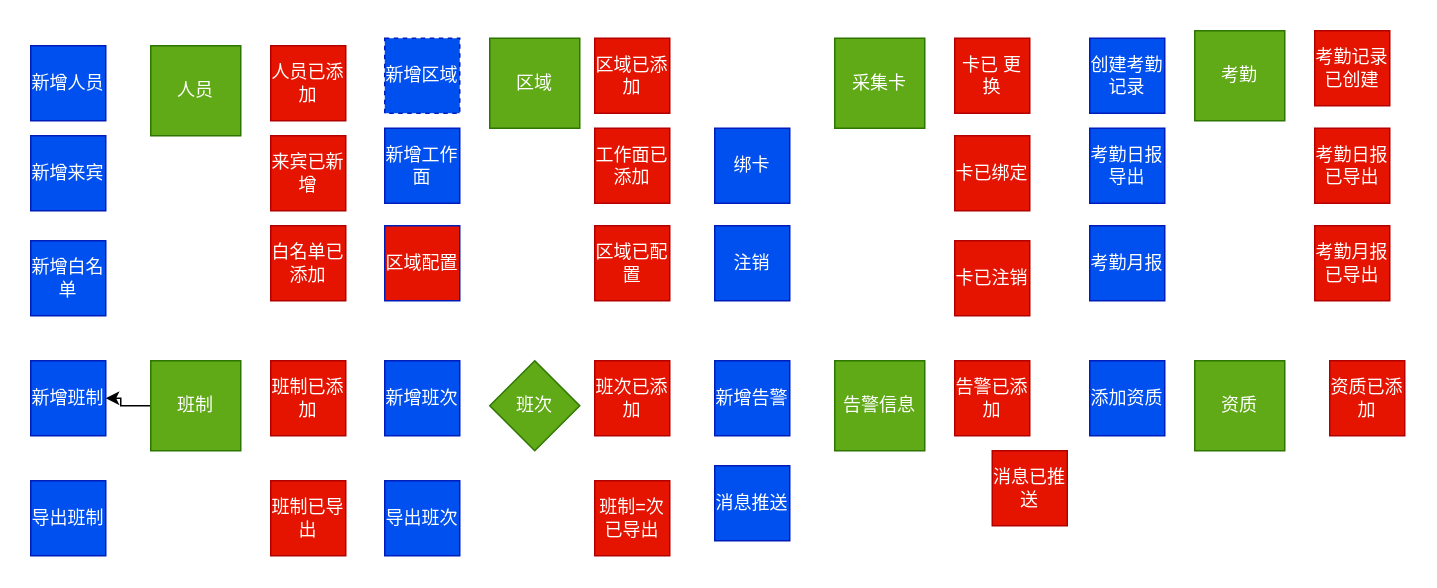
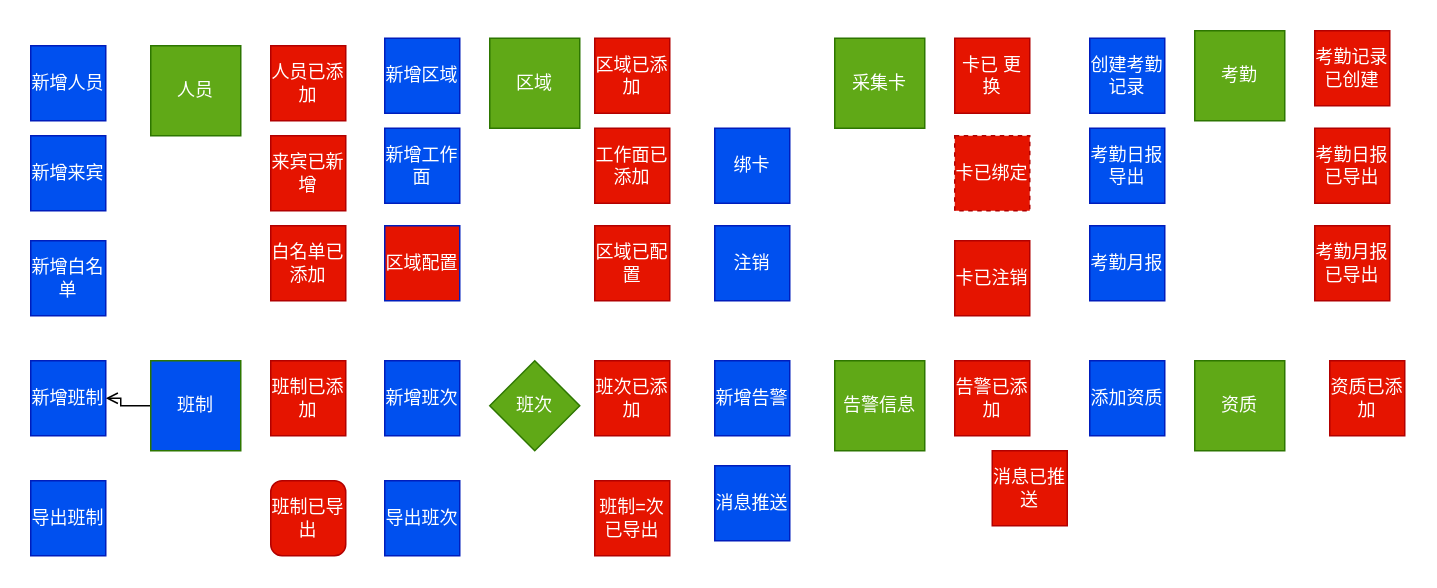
  <mxCell id="0" />
  <mxCell id="1" parent="0" />
  <mxCell id="2" value="人员" style="whiteSpace=wrap;html=1;aspect=fixed;fillColor=#60a917;fontColor=#ffffff;strokeColor=#2D7600;" parent="1" vertex="1"><mxGeometry x="100" y="30" width="60" height="60" as="geometry" /></mxCell>
  <mxCell id="3" value="班次" style="rhombus;whiteSpace=wrap;html=1;aspect=fixed;fillColor=#60a917;fontColor=#ffffff;strokeColor=#2D7600;" parent="1" vertex="1"><mxGeometry x="326" y="240" width="60" height="60" as="geometry" /></mxCell>
  <mxCell id="4" value="区域" style="whiteSpace=wrap;html=1;aspect=fixed;fillColor=#60a917;fontColor=#ffffff;strokeColor=#2D7600;" parent="1" vertex="1"><mxGeometry x="326" y="25" width="60" height="60" as="geometry" /></mxCell>
  <mxCell id="5" value="告警信息" style="whiteSpace=wrap;html=1;aspect=fixed;fillColor=#60a917;fontColor=#ffffff;strokeColor=#2D7600;" parent="1" vertex="1"><mxGeometry x="556" y="240" width="60" height="60" as="geometry" /></mxCell>
  <mxCell id="6" value="采集卡" style="whiteSpace=wrap;html=1;aspect=fixed;fillColor=#60a917;fontColor=#ffffff;strokeColor=#2D7600;" parent="1" vertex="1"><mxGeometry x="556" y="25" width="60" height="60" as="geometry" /></mxCell>
- <mxCell id="7" value="" style="edgeStyle=orthogonalEdgeStyle;rounded=0;orthogonalLoop=1;jettySize=auto;html=1;" parent="1" source="8" target="34" edge="1"><mxGeometry relative="1" as="geometry" /></mxCell>
- <mxCell id="8" value="班制" style="whiteSpace=wrap;html=1;aspect=fixed;fillColor=#60a917;fontColor=#ffffff;strokeColor=#2D7600;" parent="1" vertex="1"><mxGeometry x="100" y="240" width="60" height="60" as="geometry" /></mxCell>
+ <mxCell id="7" value="" style="edgeStyle=orthogonalEdgeStyle;rounded=0;orthogonalLoop=1;jettySize=auto;html=1;endArrow=open;" parent="1" source="8" target="34" edge="1"><mxGeometry relative="1" as="geometry" /></mxCell>
+ <mxCell id="8" value="班制" style="whiteSpace=wrap;html=1;aspect=fixed;fillColor=#0050ef;fontColor=#ffffff;strokeColor=#2D7600;" parent="1" vertex="1"><mxGeometry x="100" y="240" width="60" height="60" as="geometry" /></mxCell>
  <mxCell id="9" value="考勤" style="whiteSpace=wrap;html=1;aspect=fixed;fillColor=#60a917;fontColor=#ffffff;strokeColor=#2D7600;" parent="1" vertex="1"><mxGeometry x="796" y="20" width="60" height="60" as="geometry" /></mxCell>
  <mxCell id="10" value="资质" style="whiteSpace=wrap;html=1;aspect=fixed;fillColor=#60a917;fontColor=#ffffff;strokeColor=#2D7600;" parent="1" vertex="1"><mxGeometry x="796" y="240" width="60" height="60" as="geometry" /></mxCell>
  <mxCell id="11" value="绑卡" style="whiteSpace=wrap;html=1;aspect=fixed;fillColor=#0050ef;fontColor=#ffffff;strokeColor=#001DBC;" parent="1" vertex="1"><mxGeometry x="476" y="85" width="50" height="50" as="geometry" /></mxCell>
  <mxCell id="12" value="注销" style="whiteSpace=wrap;html=1;aspect=fixed;fillColor=#0050ef;fontColor=#ffffff;strokeColor=#001DBC;" parent="1" vertex="1"><mxGeometry x="476" y="150" width="50" height="50" as="geometry" /></mxCell>
  <mxCell id="13" value="卡已 更换" style="whiteSpace=wrap;html=1;aspect=fixed;fillColor=#e51400;fontColor=#ffffff;strokeColor=#B20000;" parent="1" vertex="1"><mxGeometry x="636" y="25" width="50" height="50" as="geometry" /></mxCell>
- <mxCell id="14" value="卡已绑定" style="whiteSpace=wrap;html=1;aspect=fixed;fillColor=#e51400;fontColor=#ffffff;strokeColor=#B20000;" parent="1" vertex="1"><mxGeometry x="636" y="90" width="50" height="50" as="geometry" /></mxCell>
+ <mxCell id="14" value="卡已绑定" style="whiteSpace=wrap;html=1;aspect=fixed;fillColor=#e51400;fontColor=#ffffff;strokeColor=#B20000;dashed=1;" parent="1" vertex="1"><mxGeometry x="636" y="90" width="50" height="50" as="geometry" /></mxCell>
  <mxCell id="15" value="卡已注销" style="whiteSpace=wrap;html=1;aspect=fixed;fillColor=#e51400;fontColor=#ffffff;strokeColor=#B20000;" parent="1" vertex="1"><mxGeometry x="636" y="160" width="50" height="50" as="geometry" /></mxCell>
  <mxCell id="16" value="新增人员" style="whiteSpace=wrap;html=1;aspect=fixed;fillColor=#0050ef;fontColor=#ffffff;strokeColor=#001DBC;" parent="1" vertex="1"><mxGeometry x="20" y="30" width="50" height="50" as="geometry" /></mxCell>
  <mxCell id="17" value="新增来宾" style="whiteSpace=wrap;html=1;aspect=fixed;fillColor=#0050ef;fontColor=#ffffff;strokeColor=#001DBC;" parent="1" vertex="1"><mxGeometry x="20" y="90" width="50" height="50" as="geometry" /></mxCell>
  <mxCell id="18" value="添加资质" style="whiteSpace=wrap;html=1;aspect=fixed;fillColor=#0050ef;fontColor=#ffffff;strokeColor=#001DBC;" parent="1" vertex="1"><mxGeometry x="726" y="240" width="50" height="50" as="geometry" /></mxCell>
  <mxCell id="19" value="人员已添加" style="whiteSpace=wrap;html=1;aspect=fixed;fillColor=#e51400;fontColor=#ffffff;strokeColor=#B20000;" parent="1" vertex="1"><mxGeometry x="180" y="30" width="50" height="50" as="geometry" /></mxCell>
  <mxCell id="20" value="来宾已新增" style="whiteSpace=wrap;html=1;aspect=fixed;fillColor=#e51400;fontColor=#ffffff;strokeColor=#B20000;" parent="1" vertex="1"><mxGeometry x="180" y="90" width="50" height="50" as="geometry" /></mxCell>
  <mxCell id="21" value="白名单已添加" style="whiteSpace=wrap;html=1;aspect=fixed;fillColor=#e51400;fontColor=#ffffff;strokeColor=#B20000;" parent="1" vertex="1"><mxGeometry x="180" y="150" width="50" height="50" as="geometry" /></mxCell>
- <mxCell id="22" value="新增区域" style="whiteSpace=wrap;html=1;aspect=fixed;fillColor=#0050ef;fontColor=#ffffff;strokeColor=#001DBC;dashed=1;" parent="1" vertex="1"><mxGeometry x="256" y="25" width="50" height="50" as="geometry" /></mxCell>
+ <mxCell id="22" value="新增区域" style="whiteSpace=wrap;html=1;aspect=fixed;fillColor=#0050ef;fontColor=#ffffff;strokeColor=#001DBC;" parent="1" vertex="1"><mxGeometry x="256" y="25" width="50" height="50" as="geometry" /></mxCell>
  <mxCell id="23" value="新增工作面" style="whiteSpace=wrap;html=1;aspect=fixed;fillColor=#0050ef;fontColor=#ffffff;strokeColor=#001DBC;" parent="1" vertex="1"><mxGeometry x="256" y="85" width="50" height="50" as="geometry" /></mxCell>
  <mxCell id="24" value="区域配置" style="whiteSpace=wrap;html=1;aspect=fixed;fillColor=#e51400;fontColor=#ffffff;strokeColor=#001DBC;" parent="1" vertex="1"><mxGeometry x="256" y="150" width="50" height="50" as="geometry" /></mxCell>
  <mxCell id="25" value="区域已添加" style="whiteSpace=wrap;html=1;aspect=fixed;fillColor=#e51400;fontColor=#ffffff;strokeColor=#B20000;" parent="1" vertex="1"><mxGeometry x="396" y="25" width="50" height="50" as="geometry" /></mxCell>
  <mxCell id="26" value="工作面已添加" style="whiteSpace=wrap;html=1;aspect=fixed;fillColor=#e51400;fontColor=#ffffff;strokeColor=#B20000;" parent="1" vertex="1"><mxGeometry x="396" y="85" width="50" height="50" as="geometry" /></mxCell>
  <mxCell id="27" value="区域已配置" style="whiteSpace=wrap;html=1;aspect=fixed;fillColor=#e51400;fontColor=#ffffff;strokeColor=#B20000;" parent="1" vertex="1"><mxGeometry x="396" y="150" width="50" height="50" as="geometry" /></mxCell>
  <mxCell id="28" value="创建考勤记录" style="whiteSpace=wrap;html=1;aspect=fixed;fillColor=#0050ef;fontColor=#ffffff;strokeColor=#001DBC;" parent="1" vertex="1"><mxGeometry x="726" y="25" width="50" height="50" as="geometry" /></mxCell>
  <mxCell id="29" value="考勤日报导出" style="whiteSpace=wrap;html=1;aspect=fixed;fillColor=#0050ef;fontColor=#ffffff;strokeColor=#001DBC;" parent="1" vertex="1"><mxGeometry x="726" y="85" width="50" height="50" as="geometry" /></mxCell>
  <mxCell id="30" value="考勤月报" style="whiteSpace=wrap;html=1;aspect=fixed;fillColor=#0050ef;fontColor=#ffffff;strokeColor=#001DBC;" parent="1" vertex="1"><mxGeometry x="726" y="150" width="50" height="50" as="geometry" /></mxCell>
  <mxCell id="31" value="考勤记录已创建" style="whiteSpace=wrap;html=1;aspect=fixed;fillColor=#e51400;fontColor=#ffffff;strokeColor=#B20000;" parent="1" vertex="1"><mxGeometry x="876" y="20" width="50" height="50" as="geometry" /></mxCell>
  <mxCell id="32" value="考勤日报已导出" style="whiteSpace=wrap;html=1;aspect=fixed;fillColor=#e51400;fontColor=#ffffff;strokeColor=#B20000;" parent="1" vertex="1"><mxGeometry x="876" y="85" width="50" height="50" as="geometry" /></mxCell>
  <mxCell id="33" value="考勤月报已导出" style="whiteSpace=wrap;html=1;aspect=fixed;fillColor=#e51400;fontColor=#ffffff;strokeColor=#B20000;" parent="1" vertex="1"><mxGeometry x="876" y="150" width="50" height="50" as="geometry" /></mxCell>
  <mxCell id="34" value="新增班制" style="whiteSpace=wrap;html=1;aspect=fixed;fillColor=#0050ef;fontColor=#ffffff;strokeColor=#001DBC;" parent="1" vertex="1"><mxGeometry x="20" y="240" width="50" height="50" as="geometry" /></mxCell>
  <mxCell id="35" value="导出班制" style="whiteSpace=wrap;html=1;aspect=fixed;fillColor=#0050ef;fontColor=#ffffff;strokeColor=#001DBC;" parent="1" vertex="1"><mxGeometry x="20" y="320" width="50" height="50" as="geometry" /></mxCell>
  <mxCell id="36" value="新增白名单" style="whiteSpace=wrap;html=1;aspect=fixed;fillColor=#0050ef;fontColor=#ffffff;strokeColor=#001DBC;" parent="1" vertex="1"><mxGeometry x="20" y="160" width="50" height="50" as="geometry" /></mxCell>
  <mxCell id="37" value="班制已添加" style="whiteSpace=wrap;html=1;aspect=fixed;fillColor=#e51400;fontColor=#ffffff;strokeColor=#B20000;" parent="1" vertex="1"><mxGeometry x="180" y="240" width="50" height="50" as="geometry" /></mxCell>
- <mxCell id="38" value="班制已导出" style="whiteSpace=wrap;html=1;aspect=fixed;fillColor=#e51400;fontColor=#ffffff;strokeColor=#B20000;" parent="1" vertex="1"><mxGeometry x="180" y="320" width="50" height="50" as="geometry" /></mxCell>
+ <mxCell id="38" value="班制已导出" style="whiteSpace=wrap;html=1;aspect=fixed;fillColor=#e51400;fontColor=#ffffff;strokeColor=#B20000;rounded=1;" parent="1" vertex="1"><mxGeometry x="180" y="320" width="50" height="50" as="geometry" /></mxCell>
  <mxCell id="39" value="新增班次" style="whiteSpace=wrap;html=1;aspect=fixed;fillColor=#0050ef;fontColor=#ffffff;strokeColor=#001DBC;" parent="1" vertex="1"><mxGeometry x="256" y="240" width="50" height="50" as="geometry" /></mxCell>
  <mxCell id="40" value="导出班次" style="whiteSpace=wrap;html=1;aspect=fixed;fillColor=#0050ef;fontColor=#ffffff;strokeColor=#001DBC;" parent="1" vertex="1"><mxGeometry x="256" y="320" width="50" height="50" as="geometry" /></mxCell>
  <mxCell id="41" value="班次已添加" style="whiteSpace=wrap;html=1;aspect=fixed;fillColor=#e51400;fontColor=#ffffff;strokeColor=#B20000;" parent="1" vertex="1"><mxGeometry x="396" y="240" width="50" height="50" as="geometry" /></mxCell>
  <mxCell id="42" value="班制=次已导出" style="whiteSpace=wrap;html=1;aspect=fixed;fillColor=#e51400;fontColor=#ffffff;strokeColor=#B20000;" parent="1" vertex="1"><mxGeometry x="396" y="320" width="50" height="50" as="geometry" /></mxCell>
  <mxCell id="43" value="资质已添加" style="whiteSpace=wrap;html=1;aspect=fixed;fillColor=#e51400;fontColor=#ffffff;strokeColor=#B20000;" parent="1" vertex="1"><mxGeometry x="886" y="240" width="50" height="50" as="geometry" /></mxCell>
  <mxCell id="44" value="新增告警" style="whiteSpace=wrap;html=1;aspect=fixed;fillColor=#0050ef;fontColor=#ffffff;strokeColor=#001DBC;" parent="1" vertex="1"><mxGeometry x="476" y="240" width="50" height="50" as="geometry" /></mxCell>
  <mxCell id="45" value="消息已推送" style="whiteSpace=wrap;html=1;aspect=fixed;fillColor=#e51400;fontColor=#ffffff;strokeColor=#B20000;" parent="1" vertex="1"><mxGeometry x="661" y="300" width="50" height="50" as="geometry" /></mxCell>
  <mxCell id="46" value="消息推送" style="whiteSpace=wrap;html=1;aspect=fixed;fillColor=#0050ef;fontColor=#ffffff;strokeColor=#001DBC;" parent="1" vertex="1"><mxGeometry x="476" y="310" width="50" height="50" as="geometry" /></mxCell>
  <mxCell id="47" value="告警已添加" style="whiteSpace=wrap;html=1;aspect=fixed;fillColor=#e51400;fontColor=#ffffff;strokeColor=#B20000;" parent="1" vertex="1"><mxGeometry x="636" y="240" width="50" height="50" as="geometry" /></mxCell>
